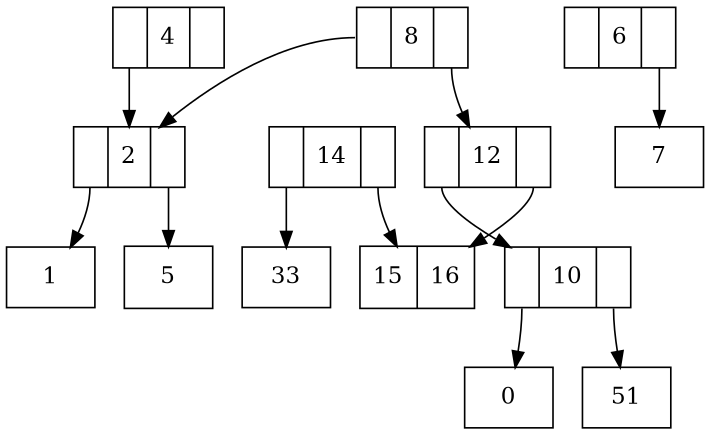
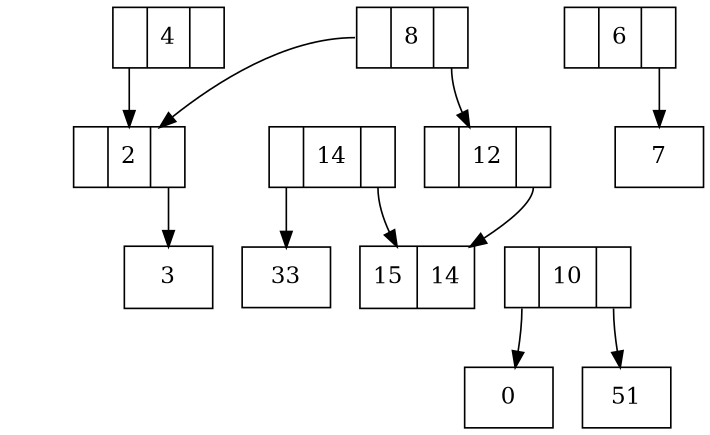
  digraph {
    node [shape=record]
    edge [tailport=C2]
    n1 [label="<C1>|8|<C2>"]
    n2 [label="<C1>|12|<C2>"]
    n3 [label="<C1>|2|<C2>"]
    n4 [label="<C1>|4|<C2>"]
    n5 [label="<C1>|10|<C2>"]
-   n6 [label="15|16"]
-   n7 [label=1]
-   n8 [label=5]
+   n6 [label="15|14"]
+   n8 [label=3]
    n9 [label="<C1>|6|<C2>"]
    n10 [label=7]
    n11 [label=0]
    n12 [label=51]
    n13 [label="<C1>|14|<C2>"]
    n14 [label=33]
    n1 -> n2
    n1 -> n3 [tailport=C1]
-   n2 -> n5 [tailport=C1]
    n2 -> n6
-   n3 -> n7 [tailport=C1]
    n3 -> n8
    n4 -> n3 [tailport=C1]
    n5 -> n11 [tailport=C1]
    n5 -> n12
    n9 -> n10
    n13 -> n6
    n13 -> n14 [tailport=C1]
  }
